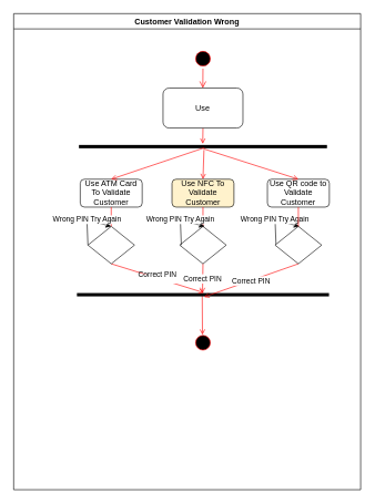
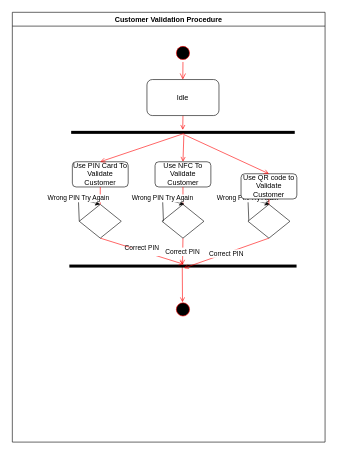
  <mxCell id="0" />
  <mxCell id="1" parent="0" />
- <mxCell id="2" value="Customer Validation Wrong" style="swimlane;whiteSpace=wrap" parent="1" vertex="1"><mxGeometry x="20" y="20" width="521" height="716" as="geometry" /></mxCell>
+ <mxCell id="2" value="Customer Validation Procedure" style="swimlane;whiteSpace=wrap" parent="1" vertex="1"><mxGeometry x="20" y="20" width="521" height="716" as="geometry" /></mxCell>
  <mxCell id="3" value="" style="ellipse;shape=startState;fillColor=#000000;strokeColor=#ff0000;" parent="2" vertex="1"><mxGeometry x="269.25" y="52.75" width="30" height="30" as="geometry" /></mxCell>
  <mxCell id="4" value="Wrong PIN Try Again" style="endArrow=classic;html=1;rounded=0;exitX=0;exitY=0.5;exitDx=0;exitDy=0;entryX=0.5;entryY=0;entryDx=0;entryDy=0;" edge="1" parent="2"><mxGeometry width="50" height="50" relative="1" as="geometry"><mxPoint x="394" y="348.125" as="sourcePoint" /><mxPoint x="429" y="320" as="targetPoint" /><Array as="points"><mxPoint x="392.5" y="310" /></Array></mxGeometry></mxCell>
  <mxCell id="5" value="" style="edgeStyle=elbowEdgeStyle;elbow=horizontal;verticalAlign=bottom;endArrow=open;endSize=8;strokeColor=#FF0000;endFill=1;rounded=0;entryX=0.5;entryY=0;entryDx=0;entryDy=0;" parent="2" source="3" target="14" edge="1"><mxGeometry x="100" y="40" as="geometry"><mxPoint x="284" y="112" as="targetPoint" /></mxGeometry></mxCell>
  <mxCell id="6" value="" style="endArrow=open;strokeColor=#FF0000;endFill=1;rounded=0;entryX=0.475;entryY=0.101;entryDx=0;entryDy=0;entryPerimeter=0;exitX=0.847;exitY=0.503;exitDx=0;exitDy=0;exitPerimeter=0;" parent="2" source="10" target="7" edge="1"><mxGeometry relative="1" as="geometry"><mxPoint x="275.466" y="612" as="sourcePoint" /><mxPoint x="282.688" y="512" as="targetPoint" /></mxGeometry></mxCell>
  <mxCell id="7" value="" style="ellipse;shape=startState;fillColor=#000000;strokeColor=#ff0000;" vertex="1" parent="2"><mxGeometry x="269.25" y="480" width="30" height="30" as="geometry" /></mxCell>
  <mxCell id="8" value="" style="html=1;points=[];perimeter=orthogonalPerimeter;fillColor=#000000;strokeColor=none;rotation=90;" vertex="1" parent="2"><mxGeometry x="281.75" y="13.75" width="5" height="372.5" as="geometry" /></mxCell>
  <mxCell id="9" value="" style="endArrow=open;strokeColor=#FF0000;endFill=1;rounded=0;entryX=-0.34;entryY=0.501;entryDx=0;entryDy=0;entryPerimeter=0;exitX=0.5;exitY=1;exitDx=0;exitDy=0;" parent="2" source="14" target="8" edge="1"><mxGeometry relative="1" as="geometry"><mxPoint x="282.25" y="162" as="sourcePoint" /></mxGeometry></mxCell>
  <mxCell id="10" value="" style="html=1;points=[];perimeter=orthogonalPerimeter;fillColor=#000000;strokeColor=none;rotation=90;" vertex="1" parent="2"><mxGeometry x="281.75" y="233.5" width="5" height="378.5" as="geometry" /></mxCell>
- <mxCell id="11" value="Use ATM Card To Validate Customer" style="rounded=1;whiteSpace=wrap;html=1;" vertex="1" parent="2"><mxGeometry x="100" y="249" width="93" height="42" as="geometry" /></mxCell>
- <mxCell id="12" value="Use QR code to Validate Customer" style="rounded=1;whiteSpace=wrap;html=1;" vertex="1" parent="2"><mxGeometry x="381" y="249" width="93" height="42" as="geometry" /></mxCell>
- <mxCell id="13" value="Use NFC To Validate Customer" style="rounded=1;whiteSpace=wrap;html=1;fillColor=#fff2cc;" vertex="1" parent="2"><mxGeometry x="237.75" y="249" width="93" height="42" as="geometry" /></mxCell>
- <mxCell id="14" value="Use" style="rounded=1;whiteSpace=wrap;html=1;" vertex="1" parent="2"><mxGeometry x="224.25" y="112" width="120" height="60" as="geometry" /></mxCell>
+ <mxCell id="11" value="Use PIN Card To Validate Customer" style="rounded=1;whiteSpace=wrap;html=1;" vertex="1" parent="2"><mxGeometry x="100" y="249" width="93" height="42" as="geometry" /></mxCell>
+ <mxCell id="12" value="Use QR code to Validate Customer" style="rounded=1;whiteSpace=wrap;html=1;" vertex="1" parent="2"><mxGeometry x="381" y="269" width="93" height="42" as="geometry" /></mxCell>
+ <mxCell id="13" value="Use NFC To Validate Customer" style="rounded=1;whiteSpace=wrap;html=1;" vertex="1" parent="2"><mxGeometry x="237.75" y="249" width="93" height="42" as="geometry" /></mxCell>
+ <mxCell id="14" value="Idle" style="rounded=1;whiteSpace=wrap;html=1;" vertex="1" parent="2"><mxGeometry x="224.25" y="112" width="120" height="60" as="geometry" /></mxCell>
  <mxCell id="15" value="" style="endArrow=open;strokeColor=#FF0000;endFill=1;rounded=0;entryX=0.5;entryY=0;entryDx=0;entryDy=0;exitX=0.871;exitY=0.495;exitDx=0;exitDy=0;exitPerimeter=0;" edge="1" parent="2" source="8" target="11"><mxGeometry relative="1" as="geometry"><mxPoint x="294.25" y="182" as="sourcePoint" /><mxPoint x="293.878" y="205.8" as="targetPoint" /></mxGeometry></mxCell>
  <mxCell id="16" value="" style="endArrow=open;strokeColor=#FF0000;endFill=1;rounded=0;entryX=0.5;entryY=0;entryDx=0;entryDy=0;exitX=1.511;exitY=0.496;exitDx=0;exitDy=0;exitPerimeter=0;" edge="1" parent="2" source="8" target="13"><mxGeometry relative="1" as="geometry"><mxPoint x="304.25" y="192" as="sourcePoint" /><mxPoint x="303.878" y="215.8" as="targetPoint" /></mxGeometry></mxCell>
  <mxCell id="17" value="" style="endArrow=open;strokeColor=#FF0000;endFill=1;rounded=0;entryX=0.5;entryY=0;entryDx=0;entryDy=0;exitX=1.146;exitY=0.498;exitDx=0;exitDy=0;exitPerimeter=0;" edge="1" parent="2" source="8" target="12"><mxGeometry relative="1" as="geometry"><mxPoint x="314.25" y="202" as="sourcePoint" /><mxPoint x="313.878" y="225.8" as="targetPoint" /></mxGeometry></mxCell>
  <mxCell id="18" value="Correct PIN&#10;" style="endArrow=open;strokeColor=#FF0000;endFill=1;rounded=0;entryX=-0.086;entryY=0.496;entryDx=0;entryDy=0;exitX=0.5;exitY=1;exitDx=0;exitDy=0;entryPerimeter=0;startArrow=none;" edge="1" parent="2" source="23" target="10"><mxGeometry relative="1" as="geometry"><mxPoint x="296.113" y="211.855" as="sourcePoint" /><mxPoint x="156.5" y="259" as="targetPoint" /></mxGeometry></mxCell>
  <mxCell id="19" value="Correct PIN" style="endArrow=open;strokeColor=#FF0000;endFill=1;rounded=0;entryX=0.024;entryY=0.502;entryDx=0;entryDy=0;exitX=0.5;exitY=1;exitDx=0;exitDy=0;entryPerimeter=0;startArrow=none;" edge="1" parent="2" source="21" target="10"><mxGeometry relative="1" as="geometry"><mxPoint x="306.113" y="221.855" as="sourcePoint" /><mxPoint x="166.5" y="269" as="targetPoint" /></mxGeometry></mxCell>
  <mxCell id="20" value="Correct PIN" style="endArrow=open;strokeColor=#FF0000;endFill=1;rounded=0;exitX=0.5;exitY=1;exitDx=0;exitDy=0;entryX=1.186;entryY=0.496;entryDx=0;entryDy=0;entryPerimeter=0;startArrow=none;" edge="1" parent="2" source="25" target="10"><mxGeometry relative="1" as="geometry"><mxPoint x="316.113" y="231.855" as="sourcePoint" /><mxPoint x="270" y="306" as="targetPoint" /></mxGeometry></mxCell>
  <mxCell id="21" value="" style="rhombus;whiteSpace=wrap;html=1;" vertex="1" parent="2"><mxGeometry x="249.25" y="320" width="70" height="56.25" as="geometry" /></mxCell>
  <mxCell id="22" value="" style="endArrow=none;strokeColor=#FF0000;endFill=1;rounded=0;entryX=0.5;entryY=0;entryDx=0;entryDy=0;exitX=0.5;exitY=1;exitDx=0;exitDy=0;" edge="1" parent="2" source="13" target="21"><mxGeometry relative="1" as="geometry"><mxPoint x="514.25" y="491" as="sourcePoint" /><mxPoint x="513.493" y="620.37" as="targetPoint" /></mxGeometry></mxCell>
  <mxCell id="23" value="" style="rhombus;whiteSpace=wrap;html=1;" vertex="1" parent="2"><mxGeometry x="111.5" y="320" width="70" height="56.25" as="geometry" /></mxCell>
  <mxCell id="24" value="" style="endArrow=none;strokeColor=#FF0000;endFill=1;rounded=0;entryX=0.5;entryY=0;entryDx=0;entryDy=0;exitX=0.5;exitY=1;exitDx=0;exitDy=0;" edge="1" parent="2" source="11" target="23"><mxGeometry relative="1" as="geometry"><mxPoint x="376.5" y="491" as="sourcePoint" /><mxPoint x="515.764" y="619.82" as="targetPoint" /></mxGeometry></mxCell>
  <mxCell id="25" value="" style="rhombus;whiteSpace=wrap;html=1;" vertex="1" parent="2"><mxGeometry x="392.5" y="320" width="70" height="56.25" as="geometry" /></mxCell>
  <mxCell id="26" value="" style="endArrow=none;strokeColor=#FF0000;endFill=1;rounded=0;exitX=0.5;exitY=1;exitDx=0;exitDy=0;entryX=0.5;entryY=0;entryDx=0;entryDy=0;" edge="1" parent="2" source="12" target="25"><mxGeometry relative="1" as="geometry"><mxPoint x="657.5" y="491" as="sourcePoint" /><mxPoint x="515.764" y="626.18" as="targetPoint" /></mxGeometry></mxCell>
  <mxCell id="27" value="Wrong PIN Try Again" style="endArrow=classic;html=1;rounded=0;exitX=0;exitY=0.5;exitDx=0;exitDy=0;entryX=0.5;entryY=0;entryDx=0;entryDy=0;" edge="1" parent="2"><mxGeometry width="50" height="50" relative="1" as="geometry"><mxPoint x="251.75" y="348.125" as="sourcePoint" /><mxPoint x="286.75" y="320" as="targetPoint" /><Array as="points"><mxPoint x="250.25" y="310" /></Array></mxGeometry></mxCell>
  <mxCell id="28" value="Wrong PIN Try Again" style="endArrow=classic;html=1;rounded=0;exitX=0;exitY=0.5;exitDx=0;exitDy=0;entryX=0.5;entryY=0;entryDx=0;entryDy=0;" edge="1" parent="2" source="23" target="23"><mxGeometry width="50" height="50" relative="1" as="geometry"><mxPoint x="220" y="350" as="sourcePoint" /><mxPoint x="270" y="300" as="targetPoint" /><Array as="points"><mxPoint x="110" y="310" /></Array></mxGeometry></mxCell>
